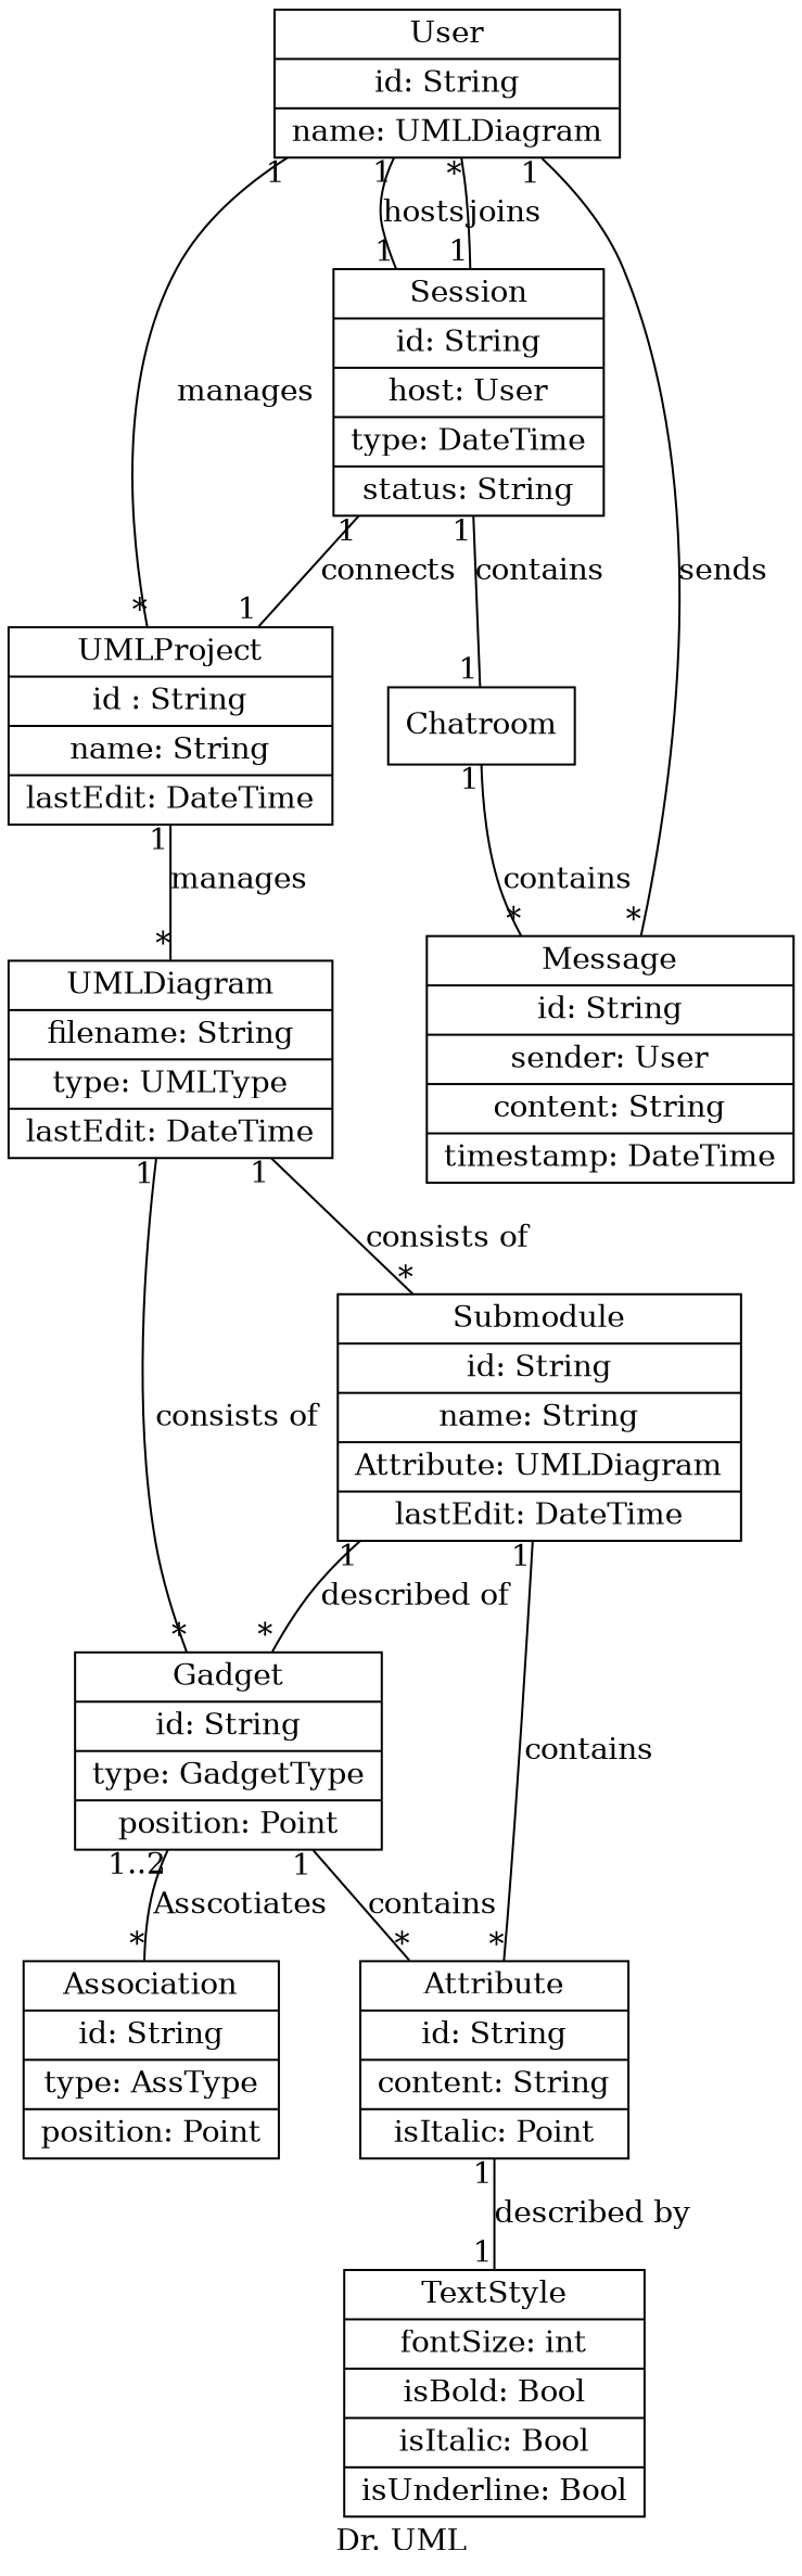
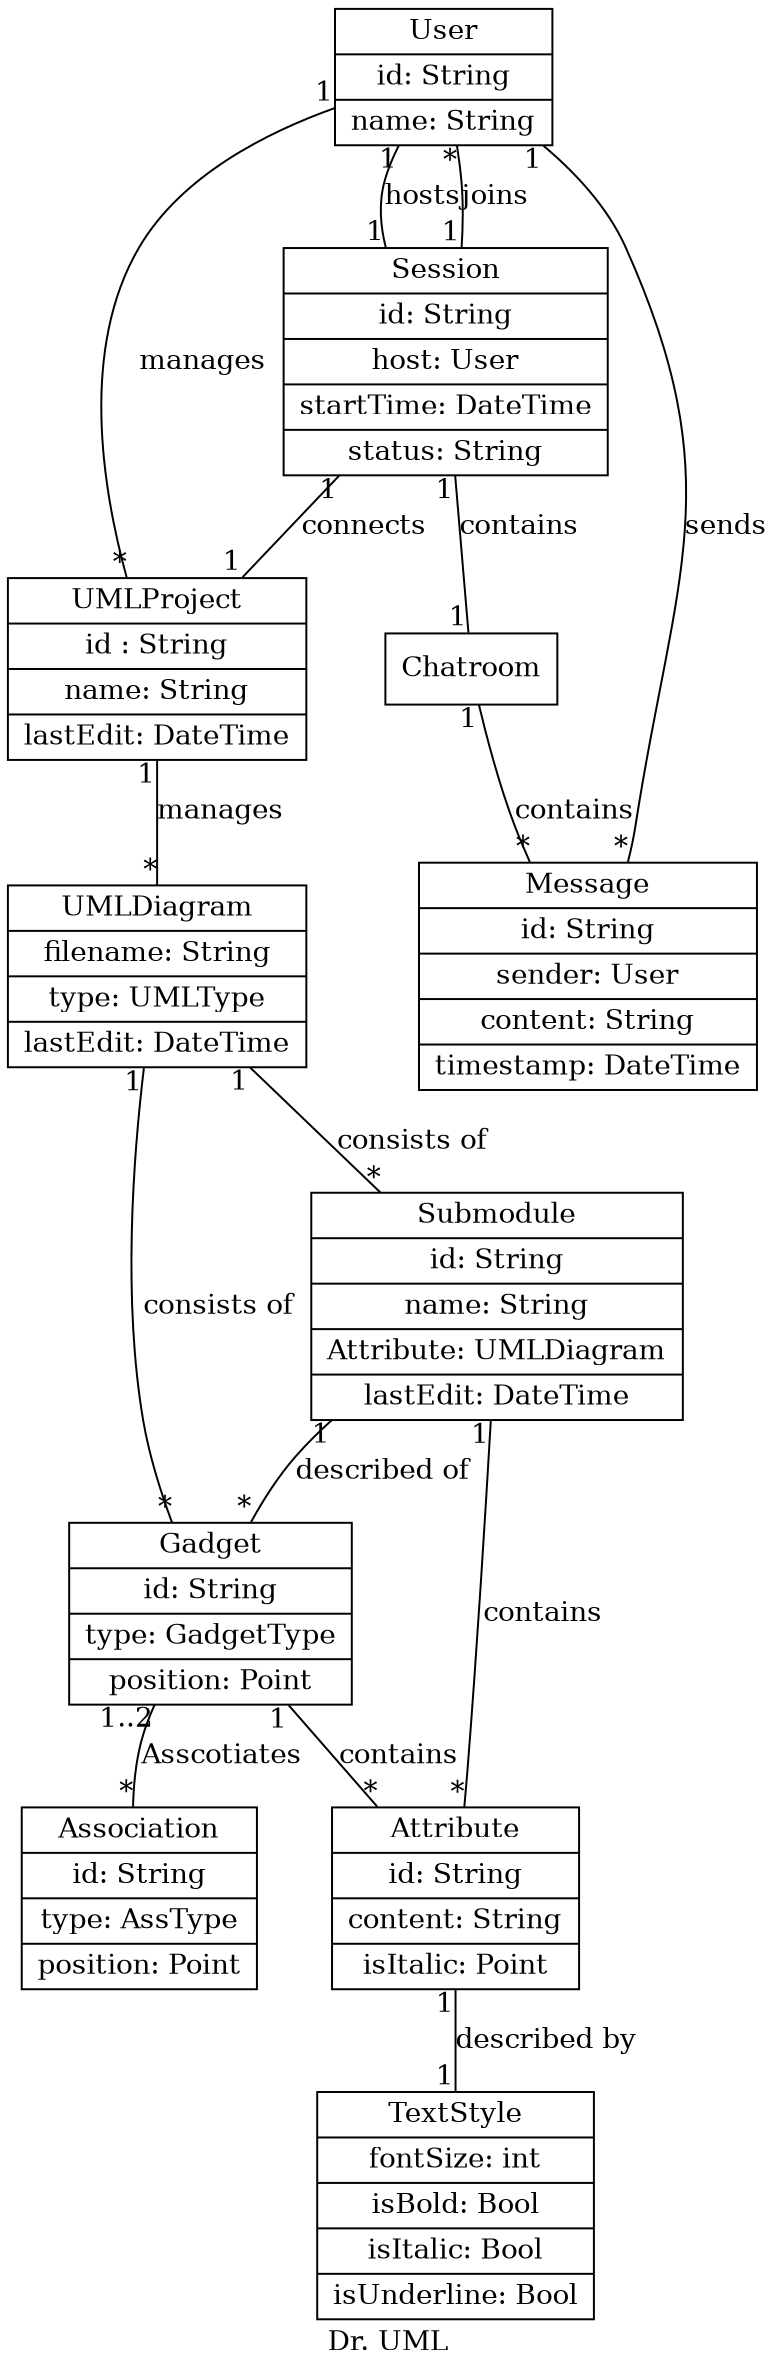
  graph {
    label="Dr. UML"
    rankdir=TB
    node [shape=record]
    edge [headlabel="*" taillabel=1]
-   n1 [label="{User | id: String | name: UMLDiagram}"]
+   n1 [label="{User | id: String | name: String}"]
    n2 [label="{UMLProject | id : String | name: String| lastEdit: DateTime}"]
-   n3 [label="{Session | id: String | host: User | type: DateTime | status: String}"]
+   n3 [label="{Session | id: String | host: User | startTime: DateTime | status: String}"]
    n4 [label="{Message | id: String | sender: User | content: String | timestamp: DateTime}"]
    n5 [label="{UMLDiagram | filename: String | type: UMLType| lastEdit: DateTime}"]
    n6 [label="{Chatroom}"]
    n7 [label="{Gadget | id: String | type: GadgetType | position: Point}"]
    n8 [label="{Submodule | id: String | name: String | Attribute: UMLDiagram | lastEdit: DateTime}"]
    n9 [label="{Association | id: String | type: AssType | position: Point}"]
    n10 [label="{Attribute | id: String | content: String | isItalic: Point }"]
    n11 [label="{TextStyle |  fontSize: int | isBold: Bool | isItalic: Bool | isUnderline: Bool}"]
    n1 -- n2 [label=manages]
    n1 -- n3 [headlabel=1 label=hosts]
    n1 -- n3 [headlabel=1 label=joins taillabel="*"]
    n1 -- n4 [label=sends]
    n2 -- n5 [label=manages]
    n3 -- n2 [headlabel=1 label=connects]
    n3 -- n6 [headlabel=1 label=contains]
    n5 -- n7 [label="consists of"]
    n5 -- n8 [label="consists of"]
    n6 -- n4 [label=contains]
    n7 -- n9 [label=Asscotiates taillabel="1..2"]
    n7 -- n10 [label=contains]
    n8 -- n7 [label="described of"]
    n8 -- n10 [label=contains]
    n10 -- n11 [headlabel=1 label="described by"]
  }
